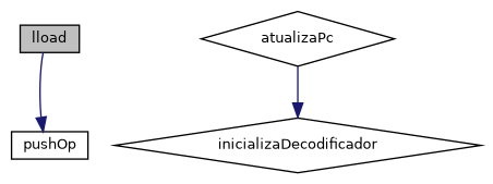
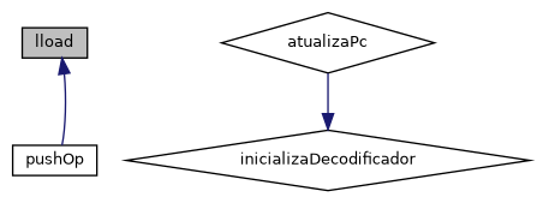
  digraph {
    fontname="DejaVu Sans"
    rankdir=TB
    node [color=black fillcolor=white fontname="DejaVu Sans" fontsize=10 shape=box style=filled]
    edge [color=midnightblue fontname="DejaVu Sans" fontsize=10 labelfontname=Helvetica labelfontsize=10 style=solid]
    n1 [fillcolor=grey75 fontcolor=black height=0.2 label=lload width=0.4]
    n2 [height=0.2 label=pushOp width=0.4]
    n3 [height=0.2 label=atualizaPc shape=diamond width=0.4]
    n4 [height=0.2 label=inicializaDecodificador shape=diamond width=0.4]
-   n1 -> n2
+   n2 -> n1
    n3 -> n4
  }
